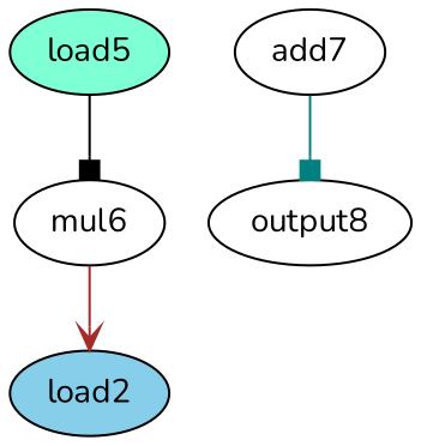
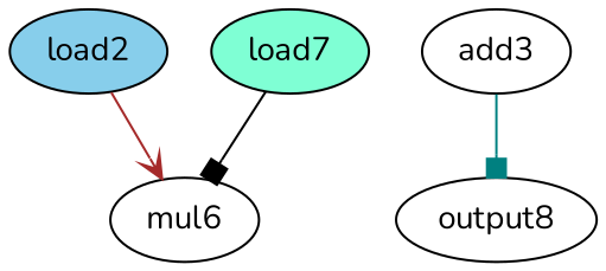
  digraph {
    fontname=Nunito
    node [fillcolor=white fontname=Nunito opcode=input style=filled]
    edge [arrowhead=box fontname=Nunito port=0]
    mul6 [opcode=mul]
    load2 [fillcolor=skyblue]
-   load5 [fillcolor=aquamarine]
-   add7 [opcode=add]
+   load5 [fillcolor=aquamarine label=load7]
+   add7 [opcode=add label=add3]
    output8 [opcode=output]
-   mul6 -> load2 [arrowhead=vee color=brown]
+   load2 -> mul6 [arrowhead=vee color=brown]
    load5 -> mul6 [color=black port=1]
    add7 -> output8 [color=teal]
  }
